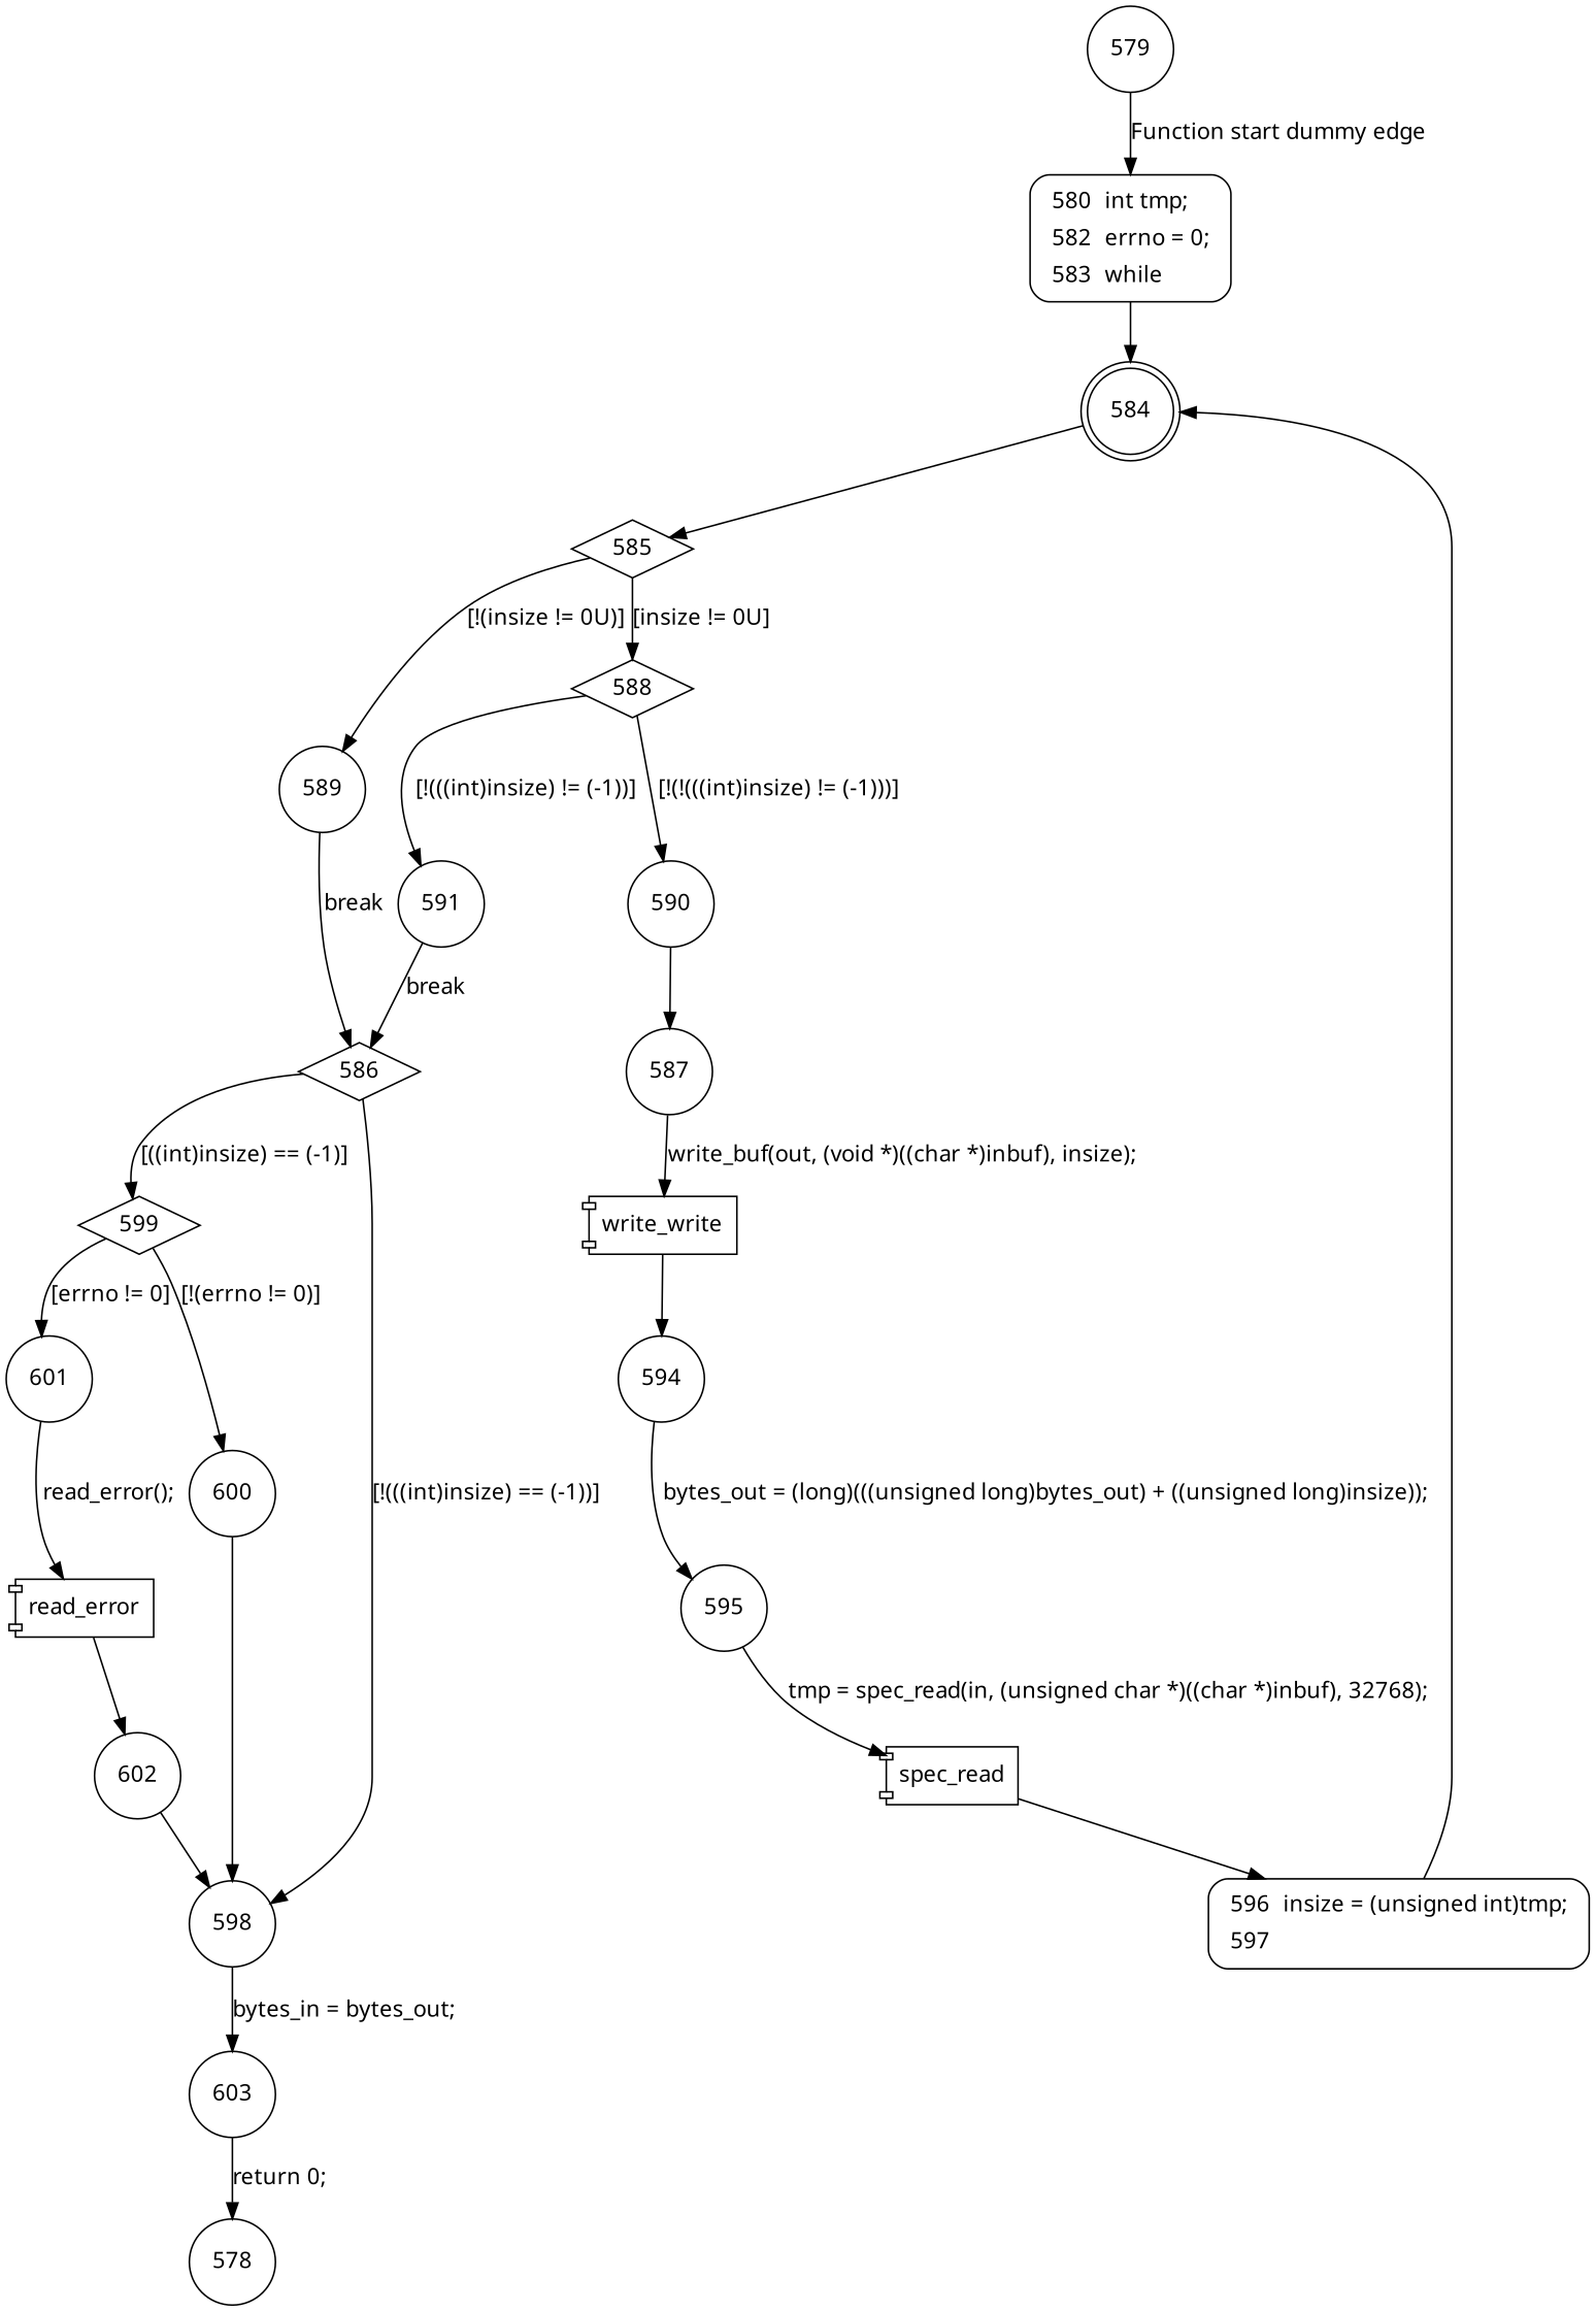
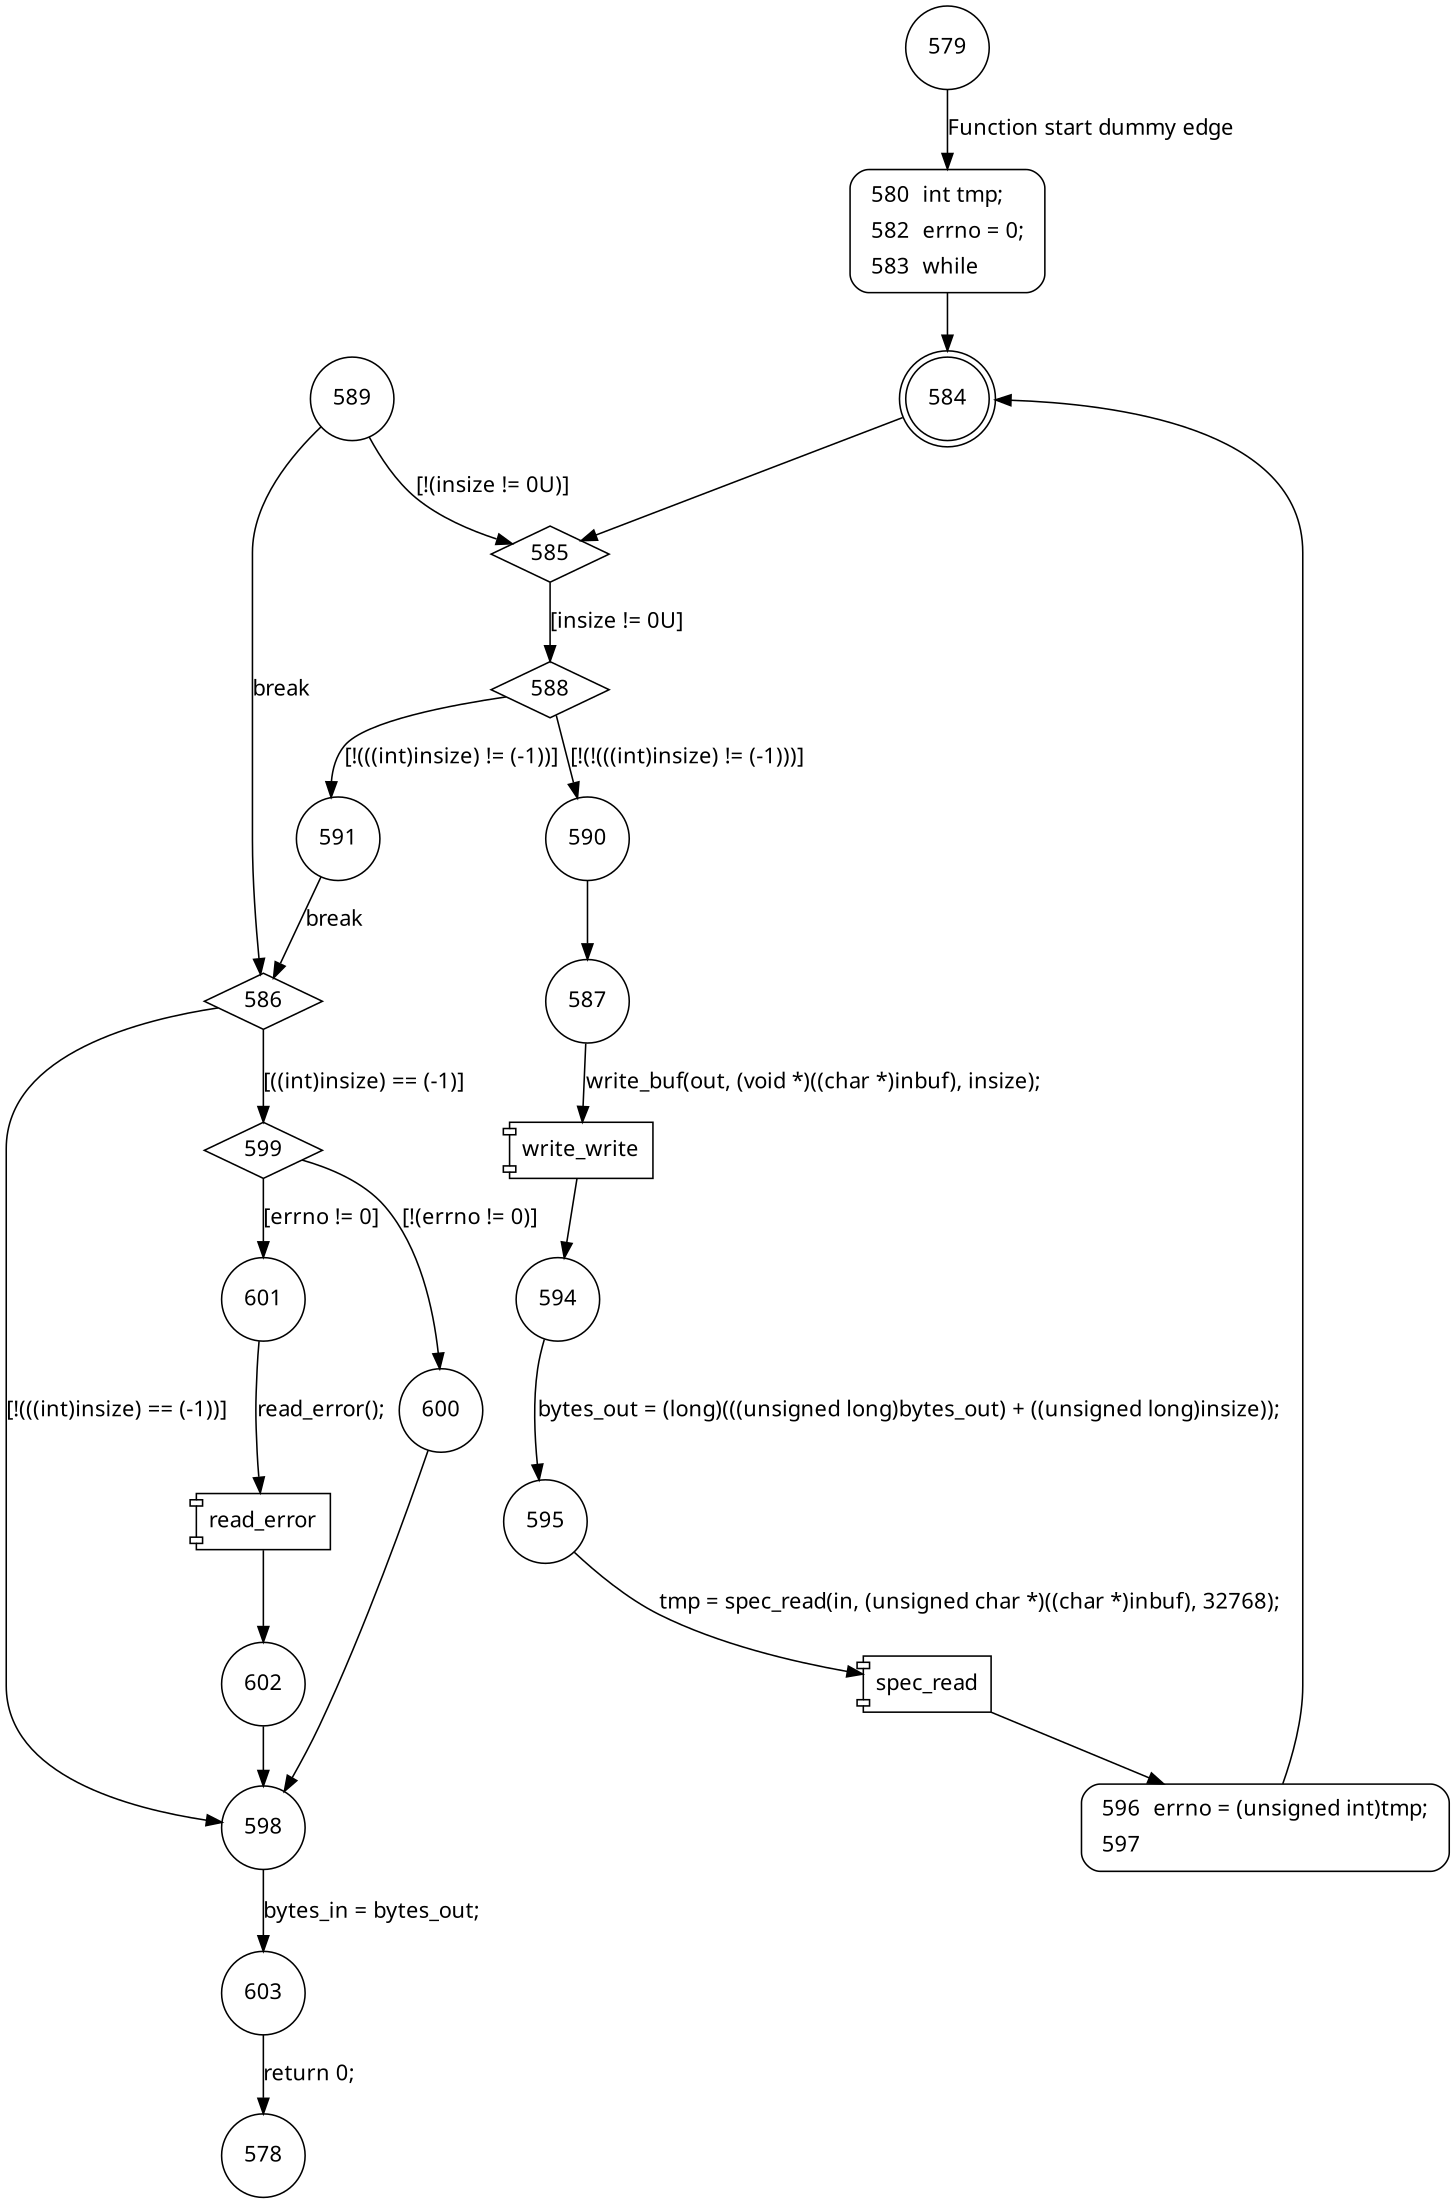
  digraph {
    fontname="Noto Sans"
    node [fontname="Noto Sans" shape=circle]
    edge [fontname="Noto Sans"]
    n1 [fillcolor=white label=<<table border="0" cellborder="0" cellpadding="3" bgcolor="white"><tr><td align="right">580</td><td align="left">int tmp;</td></tr><tr><td align="right">582</td><td align="left">errno = 0;</td></tr><tr><td align="right">583</td><td align="left">while</td></tr></table>> penwidth=1 shape=Mrecord style="filled,bold"]
    579
    584 [shape=doublecircle]
    585 [shape=diamond]
    589
    588 [shape=diamond]
    586 [shape=diamond]
    590
    591
    598
    599 [shape=diamond]
    587
    n13 [label=write_write shape=component]
    603
    600
    601
    578
    n18 [label=read_error shape=component]
    602
    594
    595
    n22 [label=spec_read shape=component]
-   n23 [fillcolor=white label=<<table border="0" cellborder="0" cellpadding="3" bgcolor="white"><tr><td align="right">596</td><td align="left">insize = (unsigned int)tmp;</td></tr><tr><td align="right">597</td><td align="left"></td></tr></table>> penwidth=1 shape=Mrecord style="filled,bold"]
+   n23 [fillcolor=white label=<<table border="0" cellborder="0" cellpadding="3" bgcolor="white"><tr><td align="right">596</td><td align="left">errno = (unsigned int)tmp;</td></tr><tr><td align="right">597</td><td align="left"></td></tr></table>> penwidth=1 shape=Mrecord style="filled,bold"]
    n1 -> 584
    579 -> n1 [label="Function start dummy edge"]
    584 -> 585
-   585 -> 589 [label="[!(insize != 0U)]"]
+   589 -> 585 [label="[!(insize != 0U)]"]
    585 -> 588 [label="[insize != 0U]"]
    589 -> 586 [label=break]
    588 -> 590 [label="[!(!(((int)insize) != (-1)))]"]
    588 -> 591 [label="[!(((int)insize) != (-1))]"]
    586 -> 598 [label="[!(((int)insize) == (-1))]"]
    586 -> 599 [label="[((int)insize) == (-1)]"]
    590 -> 587
    591 -> 586 [label=break]
    598 -> 603 [label="bytes_in = bytes_out;"]
    599 -> 600 [label="[!(errno != 0)]"]
    599 -> 601 [label="[errno != 0]"]
    587 -> n13 [label="write_buf(out, (void *)((char *)inbuf), insize);"]
    n13 -> 594
    603 -> 578 [label="return 0;"]
    600 -> 598
    601 -> n18 [label="read_error();"]
    n18 -> 602
    602 -> 598
    594 -> 595 [label="bytes_out = (long)(((unsigned long)bytes_out) + ((unsigned long)insize));"]
    595 -> n22 [label="tmp = spec_read(in, (unsigned char *)((char *)inbuf), 32768);"]
    n22 -> n23
    n23 -> 584
  }
